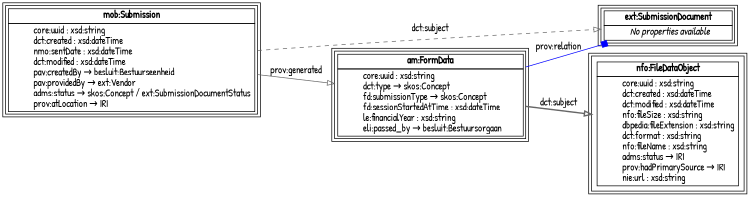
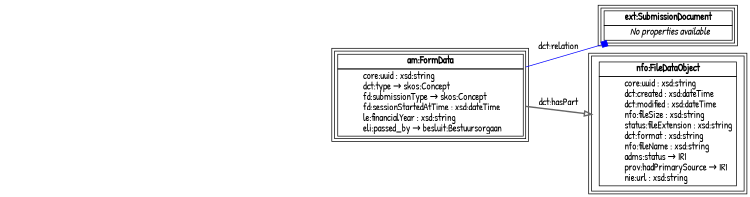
  digraph {
    fontname="Patrick Hand"
    rankdir=LR
    node [fontname="Patrick Hand" margin=0 peripheries=2 shape=box]
    edge [arrowhead=onormal color=gray40 fontname="Patrick Hand" style=solid]
-   n1 [label=<     <table border="0" cellspacing="0" cellborder="1">       <tr>         <td><b>mob:Submission</b></td>       </tr>       <tr>         <td balign="left">           core:uuid : xsd:string <br/>           dct:created : xsd:dateTime <br/>           nmo:sentDate : xsd:dateTime <br/>           dct:modified : xsd:dateTime <br/>           pav:createdBy → besluit:Bestuurseenheid <br/>           pav:providedBy → ext:Vendor <br/>           adms:status → skos:Concept / ext:SubmissionDocumentStatus <br/>           prov:atLocation → IRI         </td>       </tr>     </table>   >]
    n2 [label=<     <table border="0" cellspacing="0" cellborder="1">       <tr>         <td><b>ext:SubmissionDocument</b></td>       </tr>       <tr>         <td>           <i>No properties available</i>         </td>       </tr>     </table>   >]
    n3 [label=<     <table border="0" cellspacing="0" cellborder="1">       <tr>         <td><b>am:FormData</b></td>       </tr>       <tr>         <td balign="left">           core:uuid : xsd:string <br/>           dct:type → skos:Concept <br/>           fd:submissionType → skos:Concept <br/>           fd:sessionStartedAtTime : xsd:dateTime <br/>           le:financialYear : xsd:string <br/>           eli:passed_by → besluit:Bestuursorgaan         </td>       </tr>     </table>   >]
-   n4 [label=<     <table border="0" cellspacing="0" cellborder="1">       <tr>         <td><b>nfo:FileDataObject</b></td>       </tr>       <tr>         <td balign="left">           core:uuid : xsd:string <br/>           dct:created : xsd:dateTime <br/>           dct:modified : xsd:dateTime <br/>           nfo:fileSize : xsd:string <br/>           dbpedia:fileExtension : xsd:string <br/>           dct:format : xsd:string <br/>           nfo:fileName : xsd:string <br/>           adms:status → IRI <br/>           prov:hadPrimarySource → IRI <br/>           nie:url : xsd:string         </td>       </tr>     </table>   >]
-   n1 -> n2 [label="dct:subject" style=dashed]
-   n1 -> n3 [label="prov:generated"]
-   n3 -> n2 [arrowhead=box color=blue label="prov:relation"]
-   n3 -> n4 [label="dct:subject" style=bold]
+   n4 [label=<     <table border="0" cellspacing="0" cellborder="1">       <tr>         <td><b>nfo:FileDataObject</b></td>       </tr>       <tr>         <td balign="left">           core:uuid : xsd:string <br/>           dct:created : xsd:dateTime <br/>           dct:modified : xsd:dateTime <br/>           nfo:fileSize : xsd:string <br/>           status:fileExtension : xsd:string <br/>           dct:format : xsd:string <br/>           nfo:fileName : xsd:string <br/>           adms:status → IRI <br/>           prov:hadPrimarySource → IRI <br/>           nie:url : xsd:string         </td>       </tr>     </table>   >]
+   n3 -> n2 [arrowhead=box color=blue label="dct:relation"]
+   n3 -> n4 [label="dct:hasPart" style=bold]
  }
